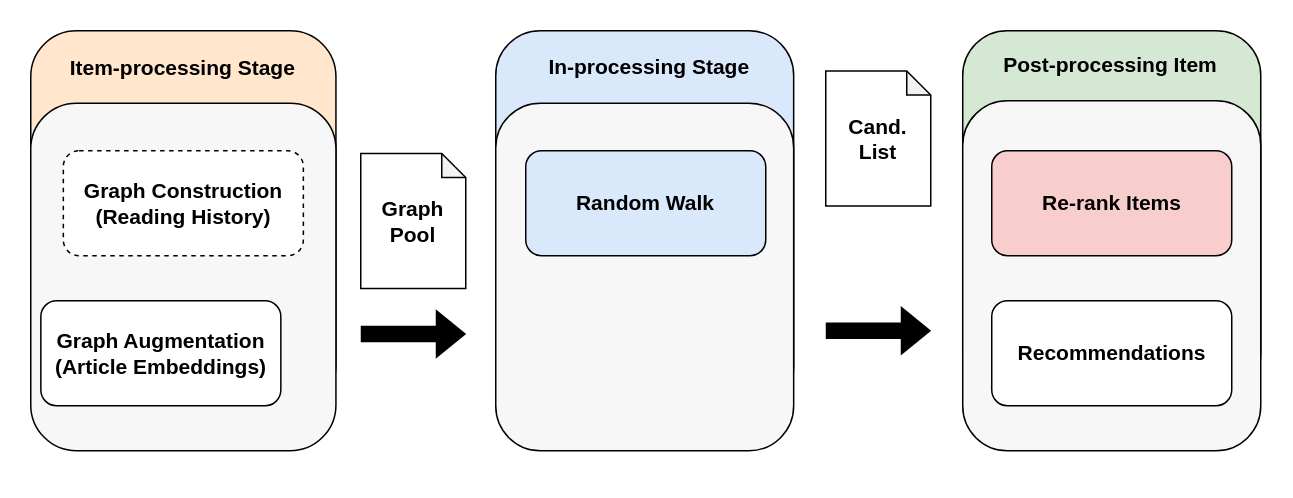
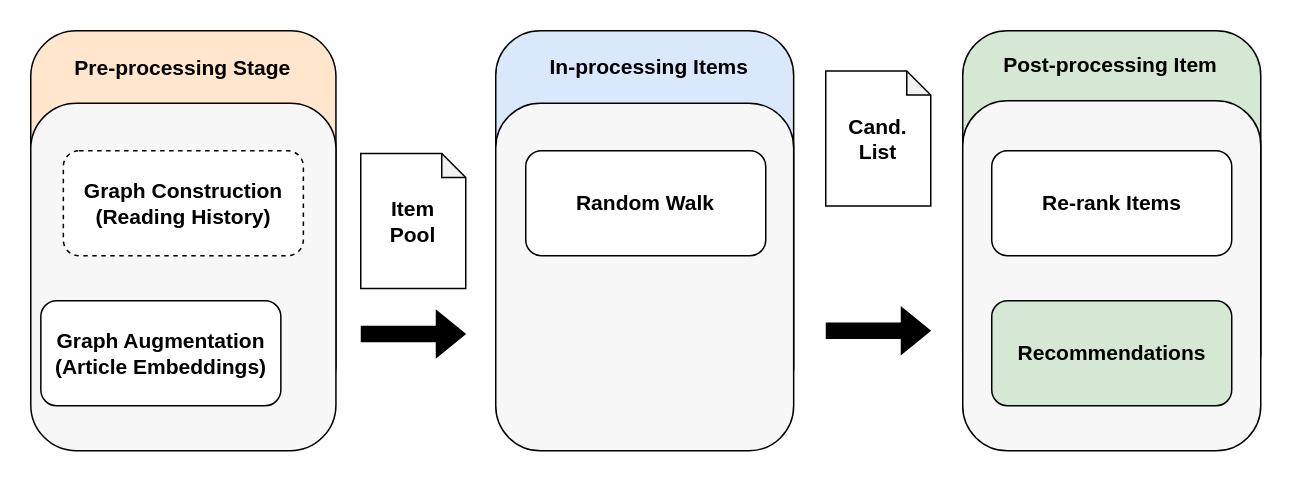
  <mxCell id="0" />
  <mxCell id="1" parent="0" />
- <mxCell id="2" value="&lt;font style=&quot;font-size: 14px;&quot;&gt;&lt;b&gt;Graph&lt;br&gt;Pool&lt;/b&gt;&lt;/font&gt;" style="shape=note;whiteSpace=wrap;html=1;backgroundOutline=1;darkOpacity=0.05;size=16;" parent="1" vertex="1"><mxGeometry x="240" y="101.88" width="70" height="90" as="geometry" /></mxCell>
+ <mxCell id="2" value="&lt;font style=&quot;font-size: 14px;&quot;&gt;&lt;b&gt;Item&lt;br&gt;Pool&lt;/b&gt;&lt;/font&gt;" style="shape=note;whiteSpace=wrap;html=1;backgroundOutline=1;darkOpacity=0.05;size=16;" parent="1" vertex="1"><mxGeometry x="240" y="101.88" width="70" height="90" as="geometry" /></mxCell>
  <mxCell id="3" value="&lt;font style=&quot;font-size: 14px;&quot;&gt;&lt;b style=&quot;&quot;&gt;Cand.&lt;br&gt;List&lt;/b&gt;&lt;/font&gt;" style="shape=note;whiteSpace=wrap;html=1;backgroundOutline=1;darkOpacity=0.05;size=16;" parent="1" vertex="1"><mxGeometry x="550" y="46.88" width="70" height="90" as="geometry" /></mxCell>
  <mxCell id="4" value="" style="group" parent="1" vertex="1" connectable="0"><mxGeometry x="640" y="20" width="200" height="280" as="geometry" /></mxCell>
  <mxCell id="5" value="" style="rounded=1;whiteSpace=wrap;html=1;fillColor=#d5e8d4;strokeColor=#000000;" parent="4" vertex="1"><mxGeometry x="1.316" width="198.684" height="245.0" as="geometry" /></mxCell>
  <mxCell id="6" value="" style="rounded=1;whiteSpace=wrap;html=1;fillColor=light-dark(#F7F7F7,#EDEDED);" parent="4" vertex="1"><mxGeometry x="1.316" y="46.667" width="198.684" height="233.333" as="geometry" /></mxCell>
  <mxCell id="7" value="&lt;font style=&quot;font-size: 14px;&quot;&gt;&lt;b style=&quot;&quot;&gt;Post-processing Item&lt;/b&gt;&lt;/font&gt;" style="text;html=1;align=center;verticalAlign=middle;whiteSpace=wrap;rounded=0;" parent="4" vertex="1"><mxGeometry width="200" height="46.667" as="geometry" /></mxCell>
- <mxCell id="8" value="Re-rank Items" style="rounded=1;whiteSpace=wrap;html=1;fontStyle=1;fontSize=14;fillColor=#f8cecc;" vertex="1" parent="4"><mxGeometry x="20.66" y="80" width="160" height="70" as="geometry" /></mxCell>
- <mxCell id="9" value="Recommendations" style="rounded=1;whiteSpace=wrap;html=1;fontStyle=1;fontSize=14;" vertex="1" parent="4"><mxGeometry x="20.66" y="180" width="160" height="70" as="geometry" /></mxCell>
+ <mxCell id="8" value="Re-rank Items" style="rounded=1;whiteSpace=wrap;html=1;fontStyle=1;fontSize=14;" vertex="1" parent="4"><mxGeometry x="20.66" y="80" width="160" height="70" as="geometry" /></mxCell>
+ <mxCell id="9" value="Recommendations" style="rounded=1;whiteSpace=wrap;html=1;fontStyle=1;fontSize=14;fillColor=#d5e8d4;" vertex="1" parent="4"><mxGeometry x="20.66" y="180" width="160" height="70" as="geometry" /></mxCell>
  <mxCell id="10" value="z" style="group" parent="1" vertex="1" connectable="0"><mxGeometry x="20" y="20" width="230" height="290" as="geometry" /></mxCell>
  <mxCell id="11" value="" style="rounded=1;whiteSpace=wrap;html=1;fillColor=#ffe6cc;strokeColor=#000000;" parent="10" vertex="1"><mxGeometry width="203.462" height="253.75" as="geometry" /></mxCell>
  <mxCell id="12" value="" style="rounded=1;whiteSpace=wrap;html=1;fillColor=light-dark(#F7F7F7,#EDEDED);" parent="10" vertex="1"><mxGeometry y="48.33" width="203.46" height="231.67" as="geometry" /></mxCell>
- <mxCell id="13" value="&lt;font style=&quot;font-size: 14px;&quot;&gt;&lt;b&gt;Item-processing Stage&lt;/b&gt;&lt;/font&gt;" style="text;html=1;align=center;verticalAlign=middle;whiteSpace=wrap;rounded=0;" parent="10" vertex="1"><mxGeometry width="203.46" height="50" as="geometry" /></mxCell>
+ <mxCell id="13" value="&lt;font style=&quot;font-size: 14px;&quot;&gt;&lt;b&gt;Pre-processing Stage&lt;/b&gt;&lt;/font&gt;" style="text;html=1;align=center;verticalAlign=middle;whiteSpace=wrap;rounded=0;" parent="10" vertex="1"><mxGeometry width="203.46" height="50" as="geometry" /></mxCell>
  <mxCell id="14" value="Graph Construction&lt;br&gt;(Reading History)" style="rounded=1;whiteSpace=wrap;html=1;fontStyle=1;fontSize=14;dashed=1;" vertex="1" parent="10"><mxGeometry x="21.73" y="80" width="160" height="70" as="geometry" /></mxCell>
  <mxCell id="15" value="Graph Augmentation&lt;br&gt;(Article Embeddings)" style="rounded=1;whiteSpace=wrap;html=1;fontStyle=1;fontSize=14;" vertex="1" parent="10"><mxGeometry x="6.73" y="180" width="160" height="70" as="geometry" /></mxCell>
  <mxCell id="16" value="" style="rounded=1;whiteSpace=wrap;html=1;fillColor=#dae8fc;strokeColor=#000000;" parent="1" vertex="1"><mxGeometry x="330" y="20" width="198.606" height="253.75" as="geometry" /></mxCell>
  <mxCell id="17" value="" style="rounded=1;whiteSpace=wrap;html=1;fillColor=light-dark(#F7F7F7,#EDEDED);" parent="1" vertex="1"><mxGeometry x="330" y="68.33" width="198.61" height="231.67" as="geometry" /></mxCell>
- <mxCell id="18" value="&lt;b&gt;&lt;font style=&quot;font-size: 14px;&quot;&gt;In-processing Stage&lt;/font&gt;&lt;/b&gt;" style="text;html=1;align=center;verticalAlign=middle;whiteSpace=wrap;rounded=0;" parent="1" vertex="1"><mxGeometry x="334.878" y="20" width="195.122" height="48.333" as="geometry" /></mxCell>
- <mxCell id="19" value="Random Walk" style="rounded=1;whiteSpace=wrap;html=1;fontStyle=1;fontSize=14;fillColor=#dae8fc;" vertex="1" parent="1"><mxGeometry x="350" y="100" width="160" height="70" as="geometry" /></mxCell>
+ <mxCell id="18" value="&lt;b&gt;&lt;font style=&quot;font-size: 14px;&quot;&gt;In-processing Items&lt;/font&gt;&lt;/b&gt;" style="text;html=1;align=center;verticalAlign=middle;whiteSpace=wrap;rounded=0;" parent="1" vertex="1"><mxGeometry x="334.878" y="20" width="195.122" height="48.333" as="geometry" /></mxCell>
+ <mxCell id="19" value="Random Walk" style="rounded=1;whiteSpace=wrap;html=1;fontStyle=1;fontSize=14;" vertex="1" parent="1"><mxGeometry x="350" y="100" width="160" height="70" as="geometry" /></mxCell>
  <mxCell id="20" value="" style="shape=flexArrow;endArrow=classic;html=1;rounded=0;fillColor=#000000;gradientColor=none;" edge="1" parent="1"><mxGeometry width="50" height="50" relative="1" as="geometry"><mxPoint x="240" y="222.14" as="sourcePoint" /><mxPoint x="310" y="222.14" as="targetPoint" /></mxGeometry></mxCell>
  <mxCell id="21" value="" style="shape=flexArrow;endArrow=classic;html=1;rounded=0;fillColor=#000000;gradientColor=none;" edge="1" parent="1"><mxGeometry width="50" height="50" relative="1" as="geometry"><mxPoint x="550" y="220" as="sourcePoint" /><mxPoint x="620" y="220" as="targetPoint" /></mxGeometry></mxCell>
